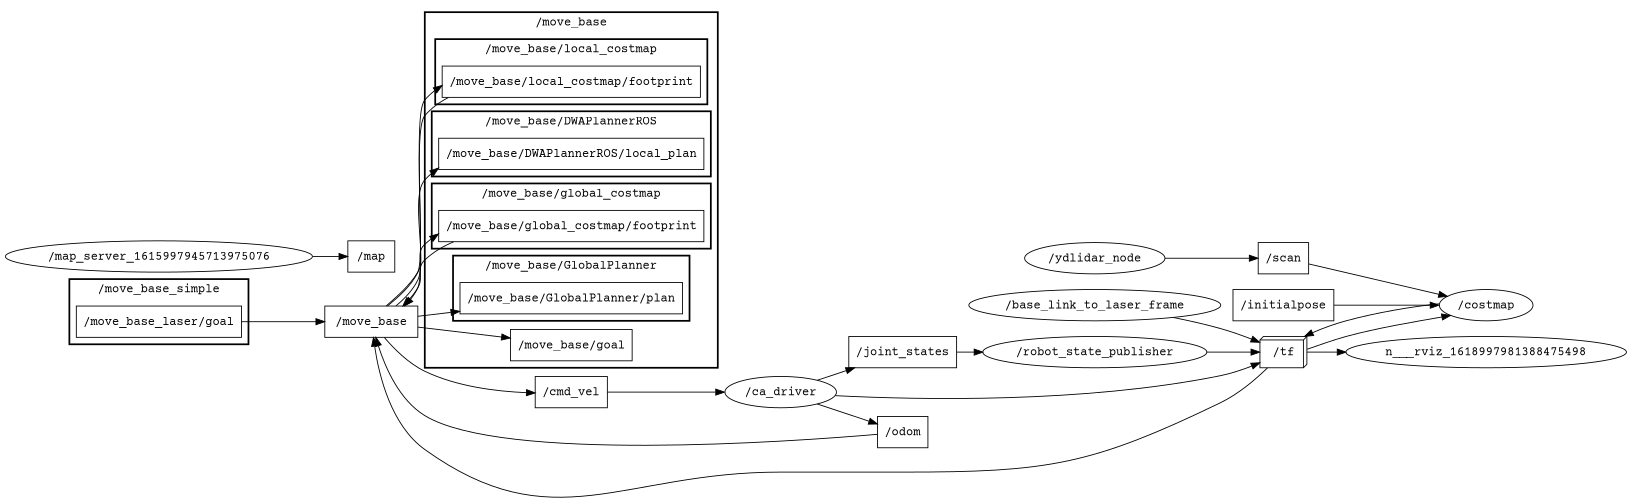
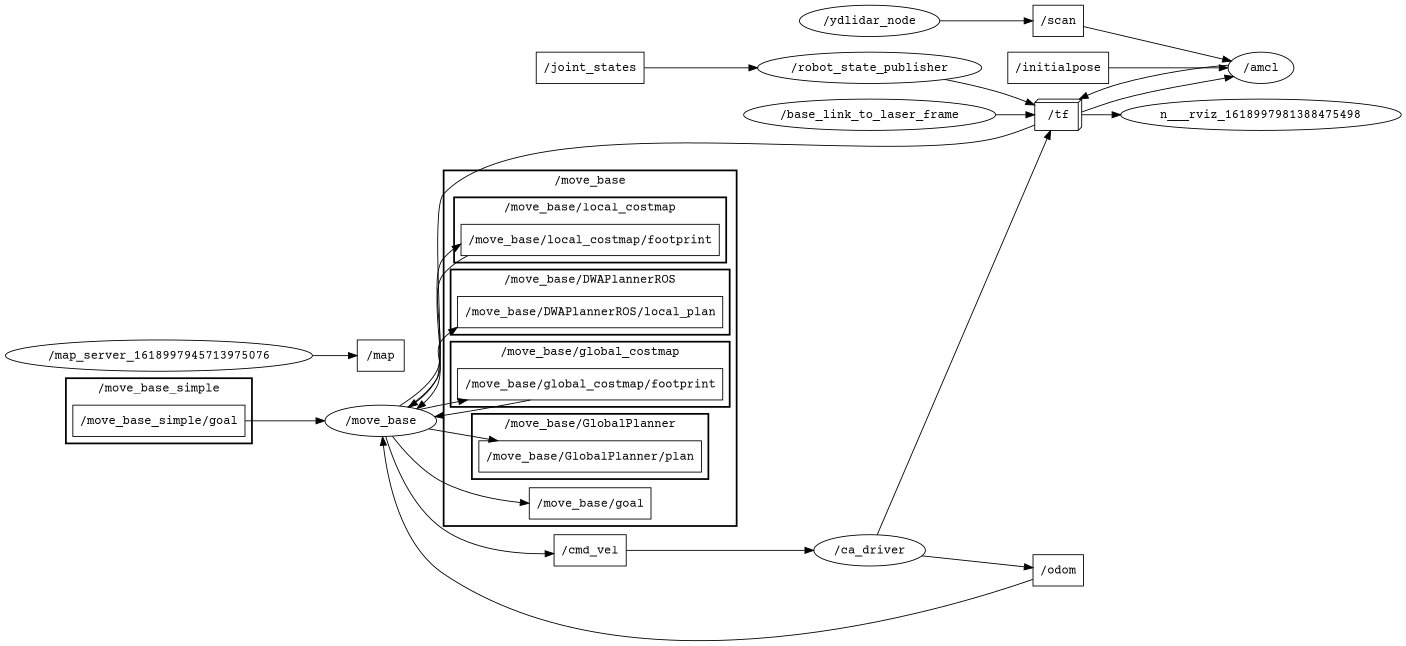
  digraph {
    compound=True
    fontname="Courier Prime"
    rank=same
    rankdir=LR
    ranksep=0.2
    node [fontname="Courier Prime" shape=box]
    edge [fontname="Courier Prime" penwidth=1]
    n1 [height=0.5 label="/move_base/local_costmap/footprint" width=2.9861]
    n2 [height=0.5 label="/move_base/DWAPlannerROS/local_plan" width=3.4167]
    n3 [height=0.5 label="/move_base/global_costmap/footprint" width=3.0972]
    n4 [height=0.5 label="/move_base/GlobalPlanner/plan" width=2.6528]
    n5 [height=0.5 label="/move_base/goal" width=1.5139]
-   n6 [height=0.5 label="/move_base_laser/goal" width=2.1111]
-   n7 [height=0.5 label="/move_base" width=1.4804]
+   n6 [height=0.5 label="/move_base_simple/goal" width=2.1111]
+   n7 [height=0.5 label="/move_base" shape=ellipse width=1.4804]
    n8 [height=0.5 label="/cmd_vel" width=0.94444]
    n9 [height=0.5 label="/ca_driver" shape=ellipse width=1.2818]
    n10 [height=0.5 label="/joint_states" width=1.1389]
    n11 [height=0.5 label="/odom" width=0.75]
    n12 [height=0.5 label="/tf" shape=box3d width=0.75]
    n13 [height=0.5 label="/robot_state_publisher" shape=ellipse width=2.4734]
-   n14 [height=0.5 label="/costmap" shape=ellipse width=0.84854]
+   n14 [height=0.5 label="/amcl" shape=ellipse width=0.84854]
    n___rviz_1618997981388475498 [height=0.5 width=3.6108 shape=""]
    n16 [height=0.5 label="/scan" width=0.75]
    n17 [height=0.5 label="/map" width=0.75]
    n18 [height=0.5 label="/initialpose" width=1.0694]
    n19 [height=0.5 label="/base_link_to_laser_frame" shape=ellipse width=2.9067]
    n20 [height=0.5 label="/ydlidar_node" shape=ellipse width=1.661]
-   n21 [height=0.5 label="/map_server_1615997945713975076" shape=ellipse width=3.9538]
+   n21 [height=0.5 label="/map_server_1618997945713975076" shape=ellipse width=3.9538]
    subgraph cluster_1 {
      label="/move_base"
      style=bold
      n5
      subgraph cluster_2 {
        label="/move_base/local_costmap"
        style=bold
        n1
      }
      subgraph cluster_3 {
        label="/move_base/DWAPlannerROS"
        style=bold
        n2
      }
      subgraph cluster_4 {
        label="/move_base/global_costmap"
        style=bold
        n3
      }
      subgraph cluster_5 {
        label="/move_base/GlobalPlanner"
        style=bold
        n4
      }
    }
    subgraph cluster_6 {
      label="/move_base_simple"
      style=bold
      n6
    }
    n1 -> n7
    n3 -> n7
    n6 -> n7
    n7 -> n1
    n7 -> n2
    n7 -> n3
    n7 -> n4
    n7 -> n5
    n7 -> n8
    n8 -> n9
-   n9 -> n10
    n9 -> n11
    n9 -> n12
    n10 -> n13
    n11 -> n7
    n12 -> n7
    n12 -> n14
    n12 -> n___rviz_1618997981388475498
    n13 -> n12
    n14 -> n12
    n16 -> n14
    n18 -> n14
    n19 -> n12
    n20 -> n16
    n21 -> n17
  }
